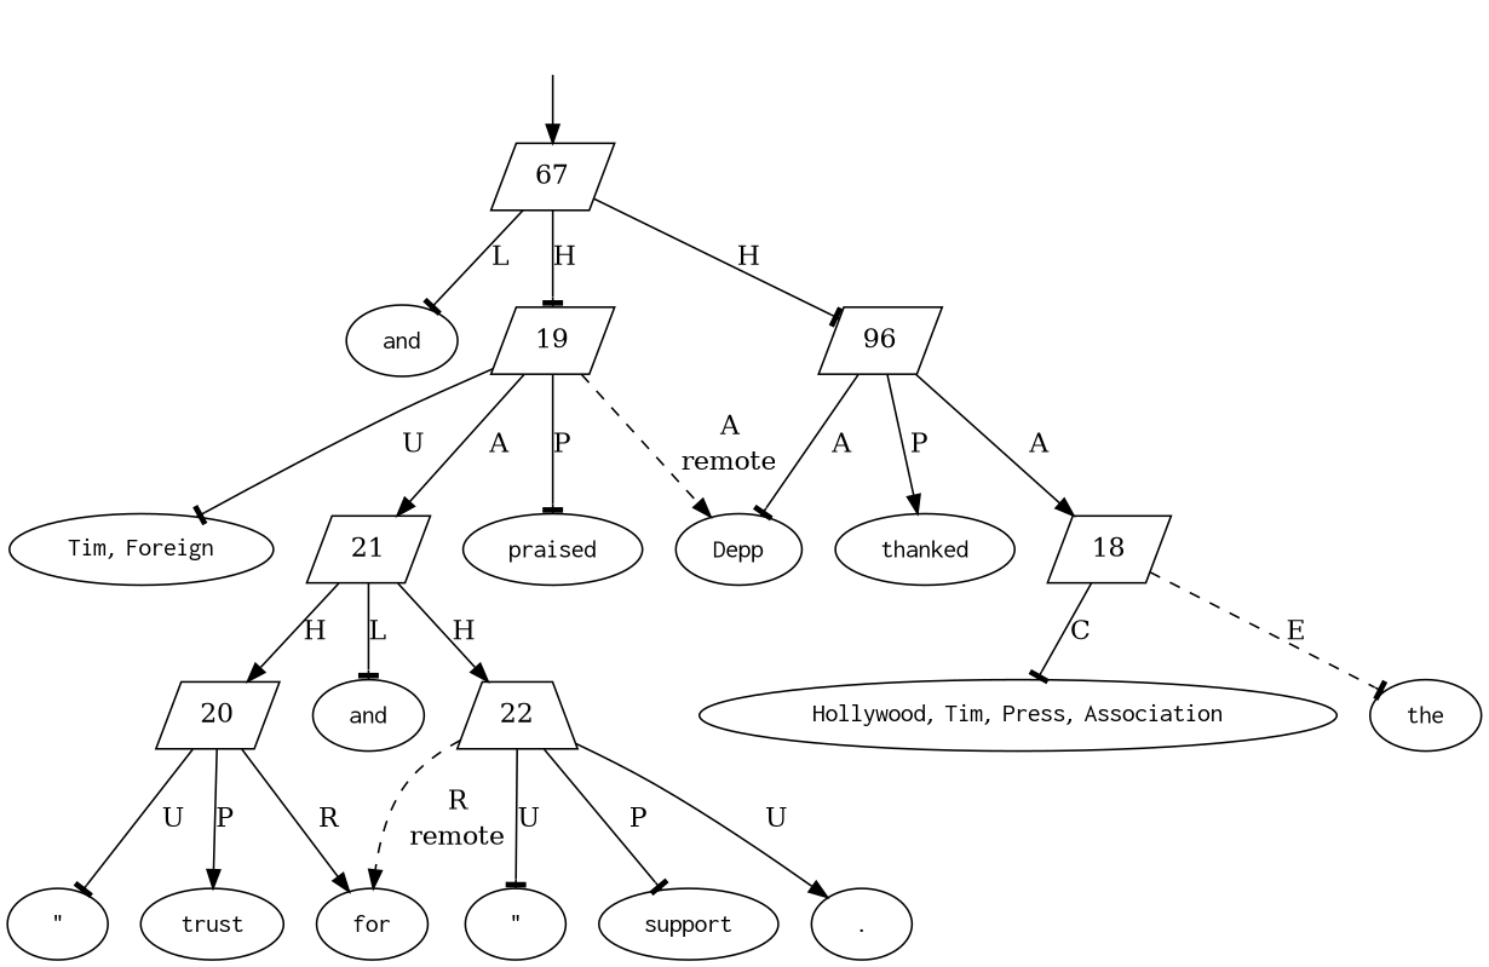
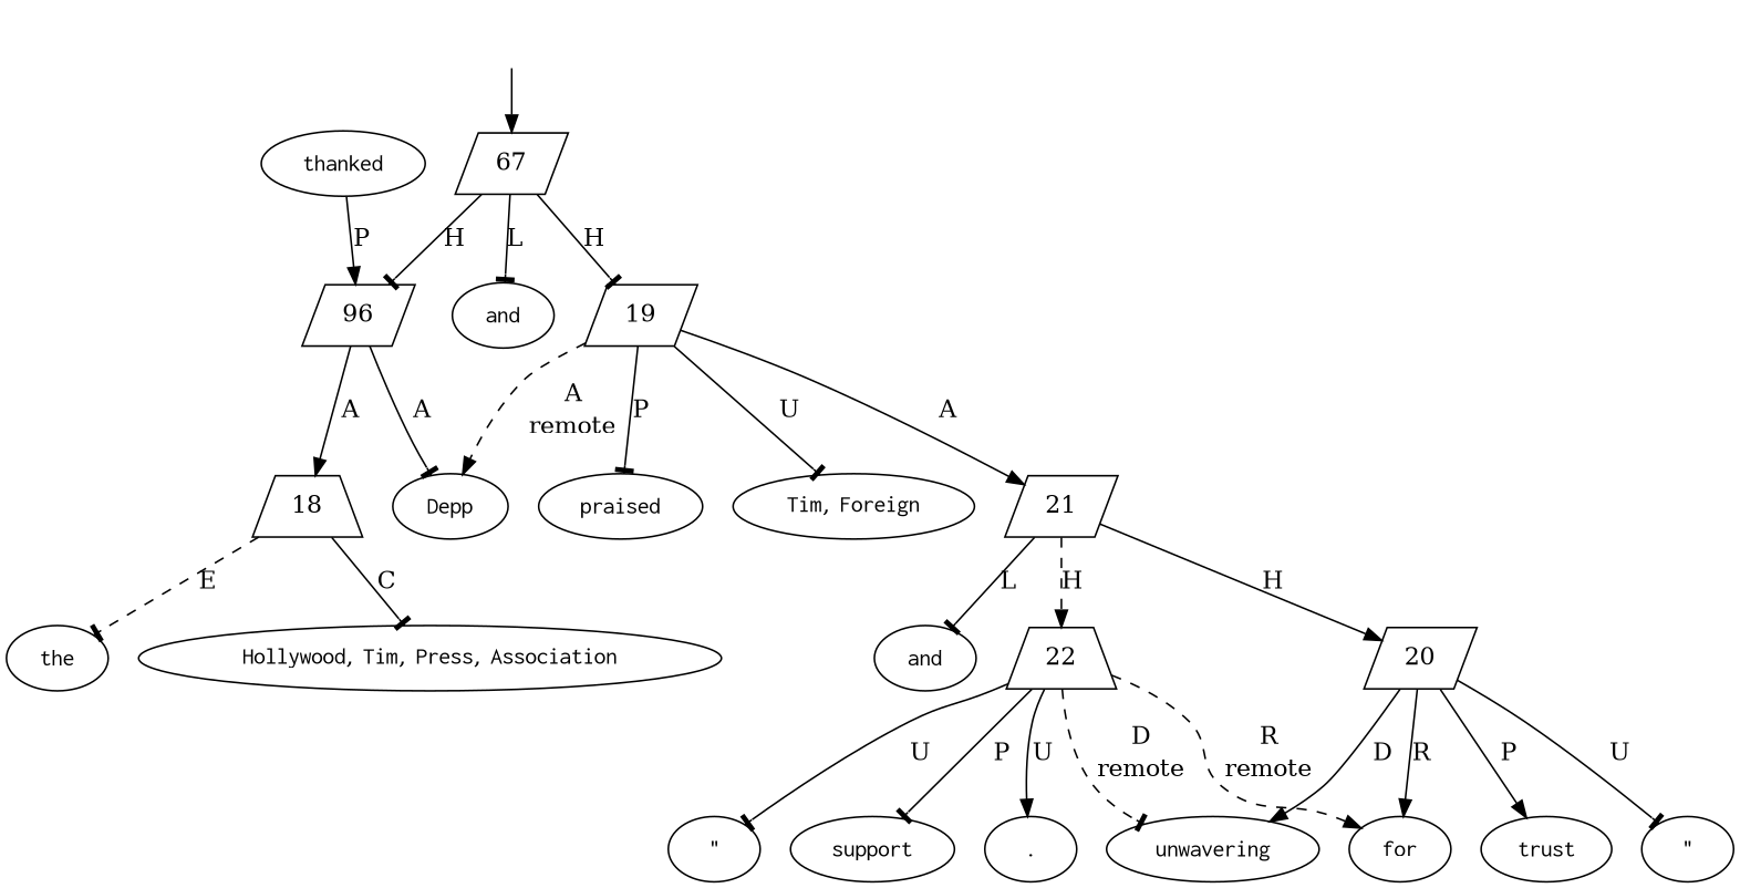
  digraph {
    node [shape=oval]
    edge [arrowhead=tee]
    top [style=invis shape=""]
    n2 [label=67 shape=parallelogram]
    n3 [label=<<table align="center" border="0" cellspacing="0"><tr><td colspan="2"><font face="Courier">and</font></td></tr></table>>]
    n4 [label=96 shape=parallelogram]
    19 [shape=parallelogram]
    n6 [label=<<table align="center" border="0" cellspacing="0"><tr><td colspan="2"><font face="Courier">Depp</font></td></tr></table>>]
    n7 [label=<<table align="center" border="0" cellspacing="0"><tr><td colspan="2"><font face="Courier">thanked</font></td></tr></table>>]
-   18 [shape=parallelogram]
+   18 [shape=trapezium]
    n9 [label=<<table align="center" border="0" cellspacing="0"><tr><td colspan="2"><font face="Courier">praised</font></td></tr></table>>]
    n10 [label=<<table align="center" border="0" cellspacing="0"><tr><td colspan="2"><font face="Courier">Tim</font>,&nbsp;<font face="Courier">Foreign</font></td></tr></table>>]
    21 [shape=parallelogram]
    n12 [label=<<table align="center" border="0" cellspacing="0"><tr><td colspan="2"><font face="Courier">the</font></td></tr></table>>]
    n13 [label=<<table align="center" border="0" cellspacing="0"><tr><td colspan="2"><font face="Courier">Hollywood</font>,&nbsp;<font face="Courier">Tim</font>,&nbsp;<font face="Courier">Press</font>,&nbsp;<font face="Courier">Association</font></td></tr></table>>]
    n14 [label=<<table align="center" border="0" cellspacing="0"><tr><td colspan="2"><font face="Courier">for</font></td></tr></table>>]
    n15 [label=<<table align="center" border="0" cellspacing="0"><tr><td colspan="2"><font face="Courier">&quot;</font></td></tr></table>>]
+   n16 [label=<<table align="center" border="0" cellspacing="0"><tr><td colspan="2"><font face="Courier">unwavering</font></td></tr></table>>]
    n17 [label=<<table align="center" border="0" cellspacing="0"><tr><td colspan="2"><font face="Courier">trust</font></td></tr></table>>]
    n18 [label=<<table align="center" border="0" cellspacing="0"><tr><td colspan="2"><font face="Courier">and</font></td></tr></table>>]
    n19 [label=<<table align="center" border="0" cellspacing="0"><tr><td colspan="2"><font face="Courier">support</font></td></tr></table>>]
    n20 [label=<<table align="center" border="0" cellspacing="0"><tr><td colspan="2"><font face="Courier">.</font></td></tr></table>>]
    n21 [label=<<table align="center" border="0" cellspacing="0"><tr><td colspan="2"><font face="Courier">&quot;</font></td></tr></table>>]
    20 [shape=parallelogram]
    22 [shape=trapezium]
    top -> n2 [arrowhead=normal]
    n2 -> n3 [label=L]
    n2 -> n4 [label=H]
    n2 -> 19 [label=H]
    n4 -> n6 [label=A]
-   n4 -> n7 [arrowhead=normal label=P]
+   n7 -> n4 [arrowhead=normal label=P]
    n4 -> 18 [arrowhead=normal label=A]
    19 -> n6 [arrowhead=normal label=<<table align="center" border="0" cellspacing="0"><tr><td colspan="1">A</td></tr><tr><td>remote</td></tr></table>> style=dashed]
    19 -> n9 [label=P]
    19 -> n10 [label=U]
    19 -> 21 [arrowhead=normal label=A]
    18 -> n12 [label=E style=dashed]
    18 -> n13 [label=C]
    21 -> n18 [label=L]
    21 -> 20 [arrowhead=normal label=H]
-   21 -> 22 [arrowhead=normal label=H]
+   21 -> 22 [arrowhead=normal label=H style=dashed]
    20 -> n14 [arrowhead=normal label=R]
    20 -> n15 [label=U]
+   20 -> n16 [arrowhead=normal label=D]
    20 -> n17 [arrowhead=normal label=P]
    22 -> n14 [arrowhead=normal label=<<table align="center" border="0" cellspacing="0"><tr><td colspan="1">R</td></tr><tr><td>remote</td></tr></table>> style=dashed]
+   22 -> n16 [label=<<table align="center" border="0" cellspacing="0"><tr><td colspan="1">D</td></tr><tr><td>remote</td></tr></table>> style=dashed]
    22 -> n19 [label=P]
    22 -> n20 [arrowhead=normal label=U]
    22 -> n21 [label=U]
  }
